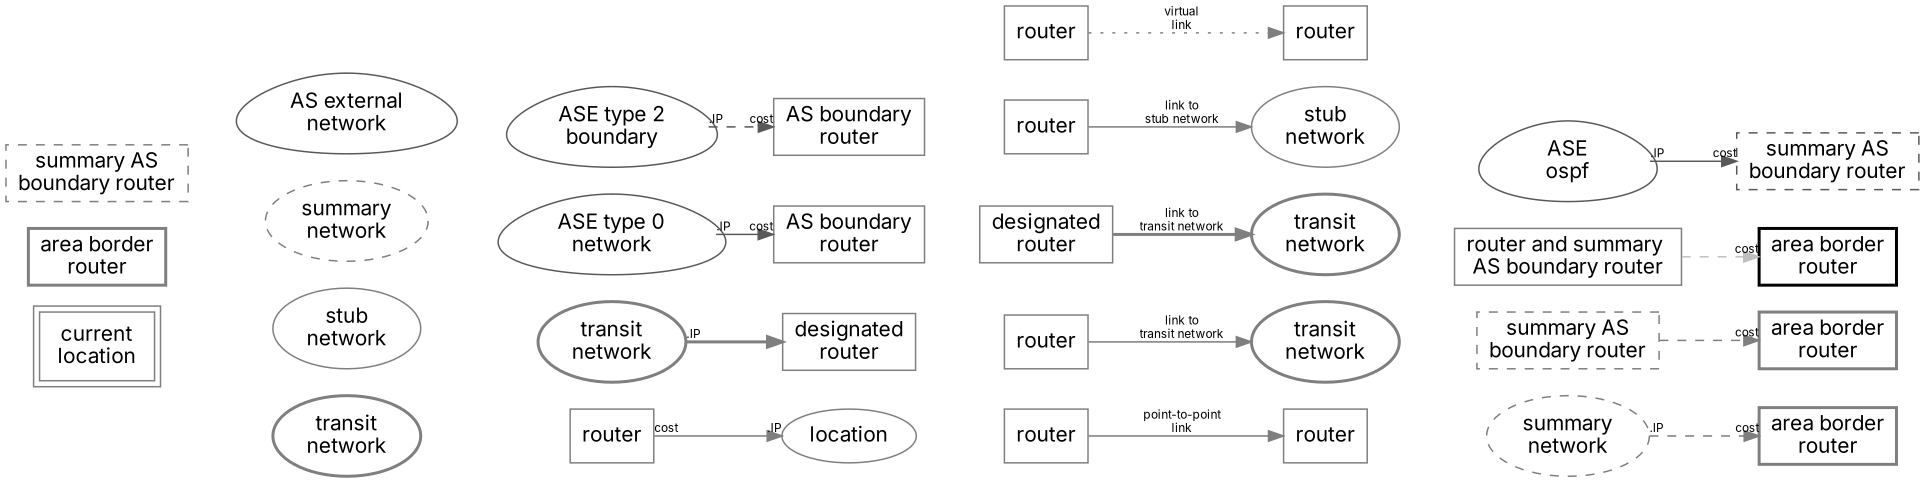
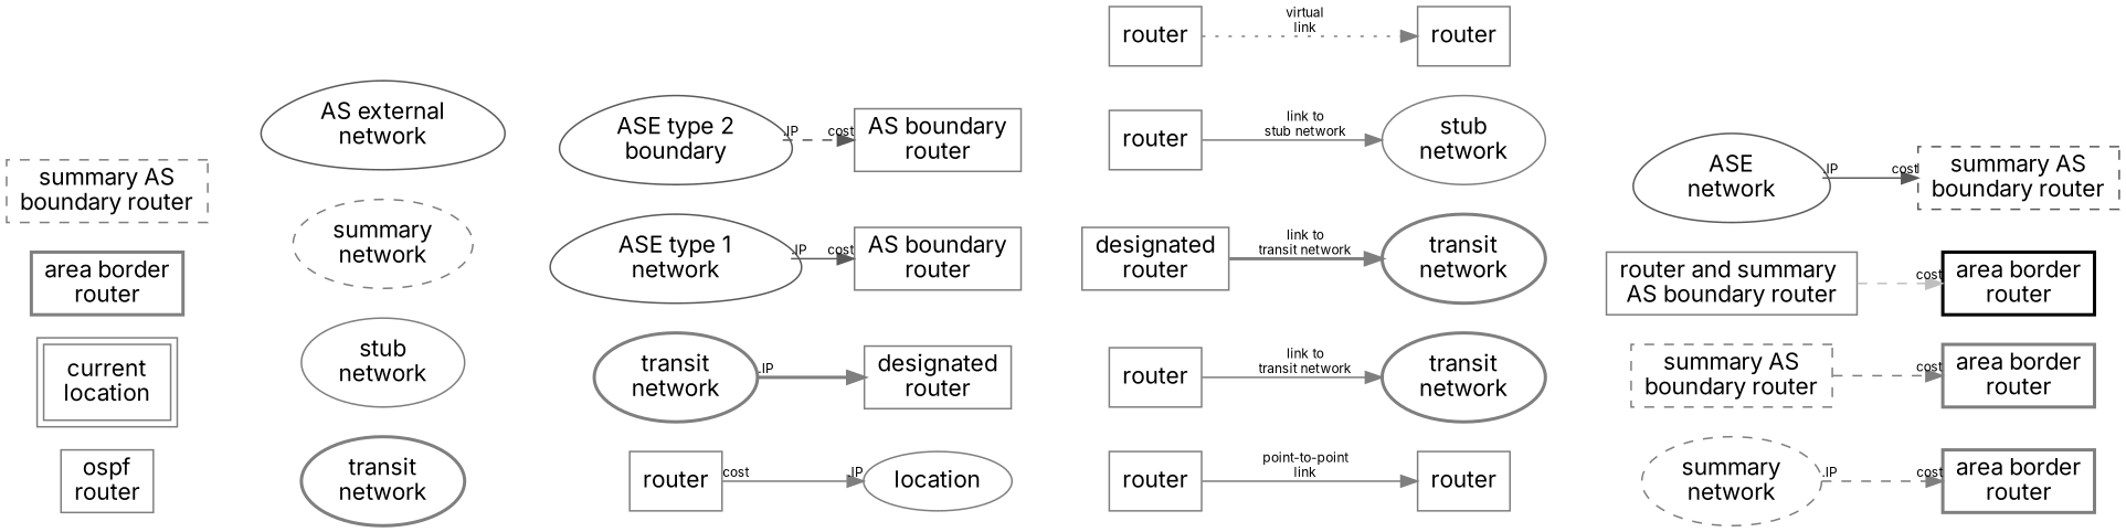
  digraph {
    fontname=Inter
    rankdir=LR
    node [color=gray50 fontname=Inter fontsize=14 shape=box style=solid]
    edge [color=gray50 fontname=Inter fontsize=8 style=solid]
+   n1 [label="ospf\nrouter"]
    n2 [label="current\nlocation" peripheries=2]
    n3 [label="area border\nrouter" style=bold]
    n4 [label="summary AS\nboundary router" style=dashed]
    n5 [label="transit\nnetwork" shape=ellipse style=bold]
    n6 [label="stub\nnetwork" shape=ellipse]
    n7 [label="summary\nnetwork" shape=ellipse style=dashed]
    n8 [color=gray35 label="AS external\nnetwork" shape=egg]
    n9 [label=router]
    n10 [label="transit\nnetwork" shape=ellipse style=bold]
-   n11 [color=gray35 label="ASE type 0\nnetwork" shape=egg]
+   n11 [color=gray35 label="ASE type 1\nnetwork" shape=egg]
    n12 [color=gray35 label="ASE type 2\nboundary" shape=egg]
    n13 [label=router]
    n14 [label=router]
    n15 [label="designated\nrouter"]
    n16 [label=router]
    n17 [label=router]
    n18 [label="summary\nnetwork" shape=ellipse style=dashed]
    n19 [label="summary AS\nboundary router" style=dashed]
    n20 [label="router and summary \nAS boundary router"]
-   n21 [color=gray35 label="ASE\nospf" shape=egg]
+   n21 [color=gray35 label="ASE\nnetwork" shape=egg]
    n22 [label=location shape=ellipse]
    n23 [label="designated\nrouter"]
    n24 [label="AS boundary\nrouter"]
    n25 [label="AS boundary\nrouter"]
    n26 [label=router]
    n27 [label="transit\nnetwork" shape=ellipse style=bold]
    n28 [label="transit\nnetwork" shape=ellipse style=bold]
    n29 [label="stub\nnetwork" shape=ellipse]
    n30 [label=router]
    n31 [label="area border\nrouter" style=bold]
    n32 [label="area border\nrouter" style=bold]
    n33 [color=black label="area border\nrouter" style=bold]
    n34 [color=gray35 label="summary AS\nboundary router" style=dashed]
    subgraph sub_1 {
      rank=same
+     n1
      n2
      n3
      n4
    }
    subgraph sub_2 {
      rank=same
      n5
      n6
      n7
      n8
    }
    subgraph sub_3 {
      rank=same
      n9
      n10
      n11
      n12
    }
    subgraph sub_4 {
      rank=same
      n13
      n14
      n15
      n16
      n17
    }
    subgraph sub_5 {
      rank=same
      n18
      n19
      n20
      n21
    }
+   n1 -> n5 [style=invis]
    n5 -> n9 [style=invis]
    n9 -> n22 [headlabel=".IP" taillabel=cost]
    n10 -> n23 [style=bold taillabel=".IP"]
    n11 -> n24 [color=gray35 headlabel=cost taillabel=".IP"]
    n12 -> n25 [color=gray35 headlabel=cost style=dashed taillabel=".IP"]
    n13 -> n26 [label="point-to-point\nlink"]
    n14 -> n27 [label="link to\ntransit network"]
    n15 -> n28 [label="link to\ntransit network" style=bold]
    n16 -> n29 [label="link to\nstub network"]
    n17 -> n30 [label="virtual\nlink" style=dotted]
    n18 -> n31 [headlabel=cost style=dashed taillabel=".IP"]
    n19 -> n32 [headlabel=cost style=dashed]
    n20 -> n33 [color=gray75 headlabel=cost style=dashed]
    n21 -> n34 [color=gray35 headlabel=cost taillabel=".IP"]
    n22 -> n13 [style=invis]
    n26 -> n18 [style=invis]
  }
